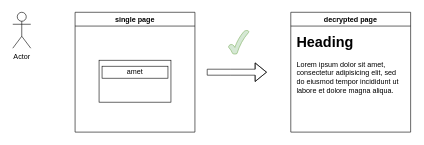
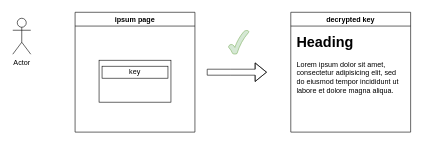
  <mxCell id="0" />
  <mxCell id="1" parent="0" />
- <mxCell id="2" value="single page" style="swimlane;" vertex="1" parent="1"><mxGeometry x="124" y="20" width="200" height="200" as="geometry" /></mxCell>
+ <mxCell id="2" value="ipsum page" style="swimlane;" vertex="1" parent="1"><mxGeometry x="124" y="20" width="200" height="200" as="geometry" /></mxCell>
  <mxCell id="3" value="" style="rounded=0;whiteSpace=wrap;html=1;" vertex="1" parent="2"><mxGeometry x="40" y="80" width="120" height="70" as="geometry" /></mxCell>
- <mxCell id="4" value="amet" style="rounded=0;whiteSpace=wrap;html=1;" vertex="1" parent="2"><mxGeometry x="45" y="90" width="110" height="20" as="geometry" /></mxCell>
+ <mxCell id="4" value="key" style="rounded=0;whiteSpace=wrap;html=1;" vertex="1" parent="2"><mxGeometry x="45" y="90" width="110" height="20" as="geometry" /></mxCell>
  <mxCell id="5" value="" style="shape=flexArrow;endArrow=classic;html=1;" edge="1" parent="1"><mxGeometry width="50" height="50" relative="1" as="geometry"><mxPoint x="344" y="120" as="sourcePoint" /><mxPoint x="444" y="120" as="targetPoint" /><Array as="points"><mxPoint x="384" y="120" /></Array></mxGeometry></mxCell>
- <mxCell id="6" value="decrypted page" style="swimlane;" vertex="1" parent="1"><mxGeometry x="484" y="20" width="200" height="200" as="geometry" /></mxCell>
+ <mxCell id="6" value="decrypted key" style="swimlane;" vertex="1" parent="1"><mxGeometry x="484" y="20" width="200" height="200" as="geometry" /></mxCell>
  <mxCell id="7" value="&lt;h1&gt;Heading&lt;/h1&gt;&lt;p&gt;Lorem ipsum dolor sit amet, consectetur adipisicing elit, sed do eiusmod tempor incididunt ut labore et dolore magna aliqua.&lt;/p&gt;" style="text;html=1;strokeColor=none;fillColor=none;spacing=5;spacingTop=-20;whiteSpace=wrap;overflow=hidden;rounded=0;" vertex="1" parent="6"><mxGeometry x="5" y="30" width="190" height="120" as="geometry" /></mxCell>
- <mxCell id="8" value="Actor" style="shape=umlActor;verticalLabelPosition=bottom;verticalAlign=top;html=1;" vertex="1" parent="1"><mxGeometry x="20" y="20" width="30" height="60" as="geometry" /></mxCell>
+ <mxCell id="8" value="Actor" style="shape=umlActor;verticalLabelPosition=bottom;verticalAlign=top;html=1;" vertex="1" parent="1"><mxGeometry x="20" y="30" width="30" height="60" as="geometry" /></mxCell>
  <mxCell id="9" value="" style="verticalLabelPosition=bottom;verticalAlign=top;html=1;shape=mxgraph.basic.tick;fillColor=#d5e8d4;strokeColor=#82b366;" vertex="1" parent="1"><mxGeometry x="380" y="50" width="34" height="40" as="geometry" /></mxCell>
